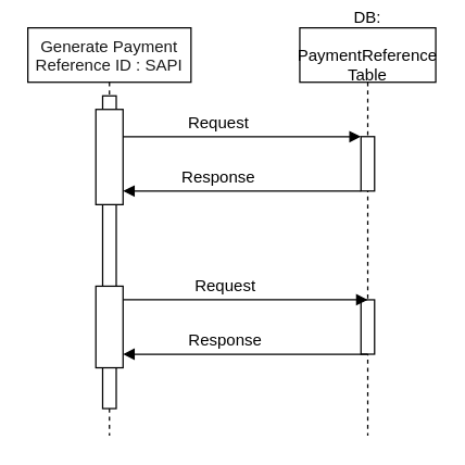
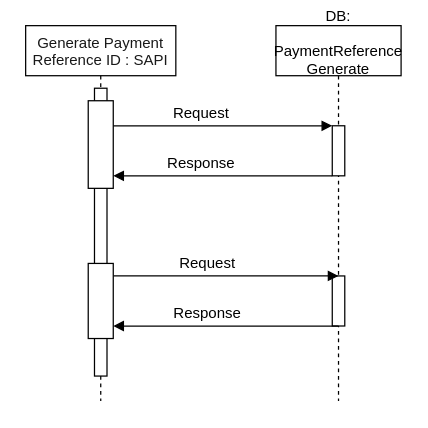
  <mxCell id="0" />
  <mxCell id="1" parent="0" />
  <mxCell id="2" value="Generate Payment &#10;Reference ID : SAPI" style="shape=umlLifeline;perimeter=lifelinePerimeter;container=1;collapsible=0;recursiveResize=0;rounded=0;shadow=0;strokeWidth=1;textOpacity=90;spacing=0;" parent="1" vertex="1"><mxGeometry x="20" y="20" width="120" height="300" as="geometry" /></mxCell>
  <mxCell id="3" value="" style="points=[];perimeter=orthogonalPerimeter;rounded=0;shadow=0;strokeWidth=1;" parent="2" vertex="1"><mxGeometry x="90" y="120" as="geometry" /></mxCell>
  <mxCell id="4" value="" style="points=[];perimeter=orthogonalPerimeter;rounded=0;shadow=0;strokeWidth=1;" vertex="1" parent="2"><mxGeometry x="55" y="50" width="10" height="230" as="geometry" /></mxCell>
  <mxCell id="5" value="" style="points=[];perimeter=orthogonalPerimeter;rounded=0;shadow=0;strokeWidth=1;" vertex="1" parent="2"><mxGeometry x="50" y="60" width="20" height="70" as="geometry" /></mxCell>
- <mxCell id="6" value="DB: &#10;&#10;PaymentReference&#10;Table&#10;" style="shape=umlLifeline;perimeter=lifelinePerimeter;container=1;collapsible=0;recursiveResize=0;rounded=0;shadow=0;strokeWidth=1;" parent="1" vertex="1"><mxGeometry x="220" y="20" width="100" height="300" as="geometry" /></mxCell>
+ <mxCell id="6" value="DB: &#10;&#10;PaymentReference&#10;Generate&#10;" style="shape=umlLifeline;perimeter=lifelinePerimeter;container=1;collapsible=0;recursiveResize=0;rounded=0;shadow=0;strokeWidth=1;" parent="1" vertex="1"><mxGeometry x="220" y="20" width="100" height="300" as="geometry" /></mxCell>
  <mxCell id="7" value="" style="points=[];perimeter=orthogonalPerimeter;rounded=0;shadow=0;strokeWidth=1;" parent="6" vertex="1"><mxGeometry x="45" y="80" width="10" height="40" as="geometry" /></mxCell>
  <mxCell id="8" value="" style="points=[];perimeter=orthogonalPerimeter;rounded=0;shadow=0;strokeWidth=1;" vertex="1" parent="6"><mxGeometry x="45" y="200" width="10" height="40" as="geometry" /></mxCell>
  <mxCell id="9" value="" style="verticalAlign=bottom;endArrow=block;entryX=0;entryY=0;shadow=0;strokeWidth=1;" parent="1" target="7" edge="1"><mxGeometry relative="1" as="geometry"><mxPoint x="90" y="100" as="sourcePoint" /></mxGeometry></mxCell>
  <mxCell id="10" value="" style="verticalAlign=bottom;endArrow=block;shadow=0;strokeWidth=1;" parent="1" source="7" edge="1"><mxGeometry relative="1" as="geometry"><mxPoint x="160" y="140" as="sourcePoint" /><mxPoint x="90" y="140" as="targetPoint" /></mxGeometry></mxCell>
  <mxCell id="11" value="Request" style="text;html=1;align=center;verticalAlign=middle;resizable=0;points=[];autosize=1;" vertex="1" parent="1"><mxGeometry x="130" y="80" width="60" height="20" as="geometry" /></mxCell>
  <mxCell id="12" value="Response" style="text;html=1;align=center;verticalAlign=middle;resizable=0;points=[];autosize=1;" vertex="1" parent="1"><mxGeometry x="125" y="120" width="70" height="20" as="geometry" /></mxCell>
  <mxCell id="13" value="" style="verticalAlign=bottom;endArrow=block;entryX=0;entryY=0;shadow=0;strokeWidth=1;" edge="1" parent="1" source="17"><mxGeometry relative="1" as="geometry"><mxPoint x="110" y="220" as="sourcePoint" /><mxPoint x="270" y="220" as="targetPoint" /></mxGeometry></mxCell>
  <mxCell id="14" value="Response" style="text;html=1;align=center;verticalAlign=middle;resizable=0;points=[];autosize=1;" vertex="1" parent="1"><mxGeometry x="130" y="240" width="70" height="20" as="geometry" /></mxCell>
  <mxCell id="15" value="" style="verticalAlign=bottom;endArrow=block;shadow=0;strokeWidth=1;" edge="1" parent="1" target="17"><mxGeometry relative="1" as="geometry"><mxPoint x="270" y="260" as="sourcePoint" /><mxPoint x="110" y="260" as="targetPoint" /></mxGeometry></mxCell>
  <mxCell id="16" value="Request" style="text;html=1;align=center;verticalAlign=middle;resizable=0;points=[];autosize=1;" vertex="1" parent="1"><mxGeometry x="135" y="200" width="60" height="20" as="geometry" /></mxCell>
  <mxCell id="17" value="" style="points=[];perimeter=orthogonalPerimeter;rounded=0;shadow=0;strokeWidth=1;" vertex="1" parent="1"><mxGeometry x="70" y="210" width="20" height="60" as="geometry" /></mxCell>
